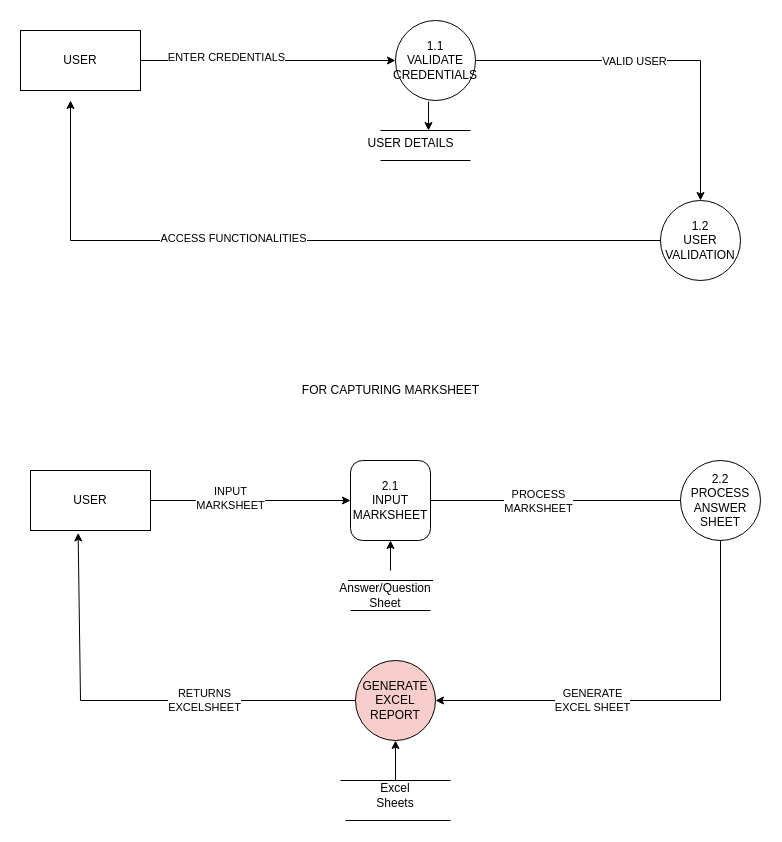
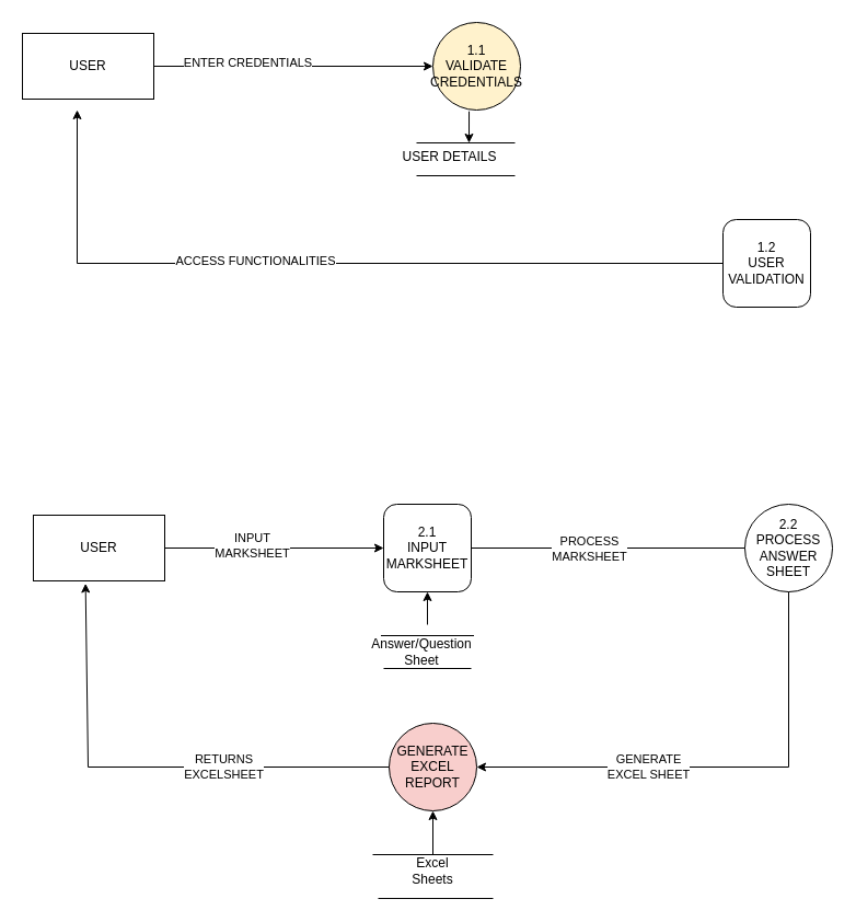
  <mxCell id="0" />
  <mxCell id="1" parent="0" />
  <mxCell id="2" value="USER" style="rounded=0;whiteSpace=wrap;html=1;" parent="1" vertex="1"><mxGeometry x="20" y="30" width="120" height="60" as="geometry" /></mxCell>
- <mxCell id="3" value="1.1&lt;div&gt;VALIDATE&lt;/div&gt;&lt;div&gt;CREDENTIALS&lt;/div&gt;" style="ellipse;whiteSpace=wrap;html=1;aspect=fixed;" parent="1" vertex="1"><mxGeometry x="395" y="20" width="80" height="80" as="geometry" /></mxCell>
- <mxCell id="4" value="1.2&lt;div&gt;USER&lt;/div&gt;&lt;div&gt;VALIDATION&lt;/div&gt;" style="ellipse;whiteSpace=wrap;html=1;aspect=fixed;" parent="1" vertex="1"><mxGeometry x="660" y="200" width="80" height="80" as="geometry" /></mxCell>
+ <mxCell id="3" value="1.1&lt;div&gt;VALIDATE&lt;/div&gt;&lt;div&gt;CREDENTIALS&lt;/div&gt;" style="ellipse;whiteSpace=wrap;html=1;aspect=fixed;fillColor=#fff2cc;" parent="1" vertex="1"><mxGeometry x="395" y="20" width="80" height="80" as="geometry" /></mxCell>
+ <mxCell id="4" value="1.2&lt;div&gt;USER&lt;/div&gt;&lt;div&gt;VALIDATION&lt;/div&gt;" style="whiteSpace=wrap;html=1;aspect=fixed;rounded=1;" parent="1" vertex="1"><mxGeometry x="660" y="200" width="80" height="80" as="geometry" /></mxCell>
  <mxCell id="5" value="" style="endArrow=classic;html=1;rounded=0;entryX=0;entryY=0.5;entryDx=0;entryDy=0;" parent="1" source="2" target="3" edge="1"><mxGeometry width="50" height="50" relative="1" as="geometry"><mxPoint x="410" y="170" as="sourcePoint" /><mxPoint x="460" y="120" as="targetPoint" /><Array as="points"><mxPoint x="270" y="60" /></Array></mxGeometry></mxCell>
  <mxCell id="6" value="ENTER CREDENTIALS" style="edgeLabel;html=1;align=center;verticalAlign=middle;resizable=0;points=[];" parent="5" vertex="1" connectable="0"><mxGeometry x="-0.335" y="4" relative="1" as="geometry"><mxPoint as="offset" /></mxGeometry></mxCell>
  <mxCell id="7" value="" style="endArrow=classic;html=1;rounded=0;exitX=0;exitY=0.5;exitDx=0;exitDy=0;" parent="1" source="4" edge="1"><mxGeometry width="50" height="50" relative="1" as="geometry"><mxPoint x="630" y="240" as="sourcePoint" /><mxPoint x="70" y="100" as="targetPoint" /><Array as="points"><mxPoint x="70" y="240" /></Array></mxGeometry></mxCell>
  <mxCell id="8" value="ACCESS FUNCTIONALITIES" style="edgeLabel;html=1;align=center;verticalAlign=middle;resizable=0;points=[];" parent="7" vertex="1" connectable="0"><mxGeometry x="0.173" y="-3" relative="1" as="geometry"><mxPoint as="offset" /></mxGeometry></mxCell>
- <mxCell id="9" value="" style="endArrow=classic;html=1;rounded=0;entryX=0.5;entryY=0;entryDx=0;entryDy=0;exitX=1;exitY=0.5;exitDx=0;exitDy=0;" parent="1" source="3" target="4" edge="1"><mxGeometry width="50" height="50" relative="1" as="geometry"><mxPoint x="475" y="70" as="sourcePoint" /><mxPoint x="525" y="20" as="targetPoint" /><Array as="points"><mxPoint x="700" y="60" /></Array></mxGeometry></mxCell>
- <mxCell id="10" value="VALID USER" style="edgeLabel;html=1;align=center;verticalAlign=middle;resizable=0;points=[];" parent="9" vertex="1" connectable="0"><mxGeometry x="-0.135" relative="1" as="geometry"><mxPoint as="offset" /></mxGeometry></mxCell>
- <mxCell id="11" value="FOR CAPTURING MARKSHEET" style="text;html=1;align=center;verticalAlign=middle;resizable=0;points=[];autosize=1;strokeColor=none;fillColor=none;" parent="1" vertex="1"><mxGeometry x="290" y="375" width="200" height="30" as="geometry" /></mxCell>
  <mxCell id="12" value="USER" style="rounded=0;whiteSpace=wrap;html=1;" parent="1" vertex="1"><mxGeometry x="30" y="470" width="120" height="60" as="geometry" /></mxCell>
  <mxCell id="13" value="" style="endArrow=none;html=1;rounded=0;" parent="1" edge="1"><mxGeometry width="50" height="50" relative="1" as="geometry"><mxPoint x="380" y="130" as="sourcePoint" /><mxPoint x="470" y="130" as="targetPoint" /></mxGeometry></mxCell>
  <mxCell id="14" value="" style="endArrow=none;html=1;rounded=0;" parent="1" edge="1"><mxGeometry width="50" height="50" relative="1" as="geometry"><mxPoint x="380" y="160" as="sourcePoint" /><mxPoint x="470" y="160" as="targetPoint" /></mxGeometry></mxCell>
  <mxCell id="15" value="" style="endArrow=classic;html=1;rounded=0;exitX=0.413;exitY=1.015;exitDx=0;exitDy=0;exitPerimeter=0;" parent="1" source="3" edge="1"><mxGeometry width="50" height="50" relative="1" as="geometry"><mxPoint x="410" y="230" as="sourcePoint" /><mxPoint x="428" y="130" as="targetPoint" /></mxGeometry></mxCell>
  <mxCell id="16" value="USER DETAILS" style="text;html=1;align=center;verticalAlign=middle;resizable=0;points=[];autosize=1;strokeColor=none;fillColor=none;" parent="1" vertex="1"><mxGeometry x="355" y="128" width="110" height="30" as="geometry" /></mxCell>
  <mxCell id="17" value="2.1&lt;div&gt;INPUT&lt;/div&gt;&lt;div&gt;MARKSHEET&lt;/div&gt;" style="whiteSpace=wrap;html=1;aspect=fixed;rounded=1;" parent="1" vertex="1"><mxGeometry x="350" y="460" width="80" height="80" as="geometry" /></mxCell>
  <mxCell id="18" value="GENERATE&lt;div&gt;EXCEL&lt;/div&gt;&lt;div&gt;REPORT&lt;/div&gt;" style="ellipse;whiteSpace=wrap;html=1;aspect=fixed;fillColor=#f8cecc;" parent="1" vertex="1"><mxGeometry x="355" y="660" width="80" height="80" as="geometry" /></mxCell>
  <mxCell id="19" value="" style="endArrow=classic;html=1;rounded=0;exitX=1;exitY=0.5;exitDx=0;exitDy=0;entryX=0;entryY=0.5;entryDx=0;entryDy=0;" parent="1" source="12" target="17" edge="1"><mxGeometry width="50" height="50" relative="1" as="geometry"><mxPoint x="410" y="500" as="sourcePoint" /><mxPoint x="460" y="450" as="targetPoint" /></mxGeometry></mxCell>
  <mxCell id="20" value="INPUT&lt;div&gt;MARKSHEET&lt;/div&gt;" style="edgeLabel;html=1;align=center;verticalAlign=middle;resizable=0;points=[];" parent="19" vertex="1" connectable="0"><mxGeometry x="-0.212" y="3" relative="1" as="geometry"><mxPoint as="offset" /></mxGeometry></mxCell>
  <mxCell id="21" value="" style="endArrow=classic;html=1;rounded=0;entryX=0.397;entryY=1.04;entryDx=0;entryDy=0;entryPerimeter=0;exitX=0;exitY=0.5;exitDx=0;exitDy=0;" parent="1" source="18" target="12" edge="1"><mxGeometry width="50" height="50" relative="1" as="geometry"><mxPoint x="310" y="690" as="sourcePoint" /><mxPoint x="360" y="640" as="targetPoint" /><Array as="points"><mxPoint x="80" y="700" /></Array></mxGeometry></mxCell>
  <mxCell id="22" value="RETURNS&lt;div&gt;EXCELSHEET&lt;/div&gt;" style="edgeLabel;html=1;align=center;verticalAlign=middle;resizable=0;points=[];" parent="21" vertex="1" connectable="0"><mxGeometry x="-0.313" y="-1" relative="1" as="geometry"><mxPoint as="offset" /></mxGeometry></mxCell>
  <mxCell id="23" value="2.2&lt;div&gt;PROCESS&lt;/div&gt;&lt;div&gt;ANSWER&lt;/div&gt;&lt;div&gt;SHEET&lt;/div&gt;" style="ellipse;whiteSpace=wrap;html=1;aspect=fixed;" parent="1" vertex="1"><mxGeometry x="680" y="460" width="80" height="80" as="geometry" /></mxCell>
  <mxCell id="24" value="" style="endArrow=none;html=1;rounded=0;exitX=1;exitY=0.5;exitDx=0;exitDy=0;" parent="1" source="17" target="23" edge="1"><mxGeometry width="50" height="50" relative="1" as="geometry"><mxPoint x="410" y="500" as="sourcePoint" /><mxPoint x="460" y="450" as="targetPoint" /></mxGeometry></mxCell>
  <mxCell id="25" value="PROCESS&lt;div&gt;MARKSHEET&lt;/div&gt;" style="edgeLabel;html=1;align=center;verticalAlign=middle;resizable=0;points=[];" parent="24" vertex="1" connectable="0"><mxGeometry x="-0.146" relative="1" as="geometry"><mxPoint as="offset" /></mxGeometry></mxCell>
  <mxCell id="26" value="" style="endArrow=classic;html=1;rounded=0;entryX=1;entryY=0.5;entryDx=0;entryDy=0;" parent="1" target="18" edge="1"><mxGeometry width="50" height="50" relative="1" as="geometry"><mxPoint x="720" y="540" as="sourcePoint" /><mxPoint x="770" y="490" as="targetPoint" /><Array as="points"><mxPoint x="720" y="700" /></Array></mxGeometry></mxCell>
  <mxCell id="27" value="GENERATE&lt;div&gt;EXCEL SHEET&lt;/div&gt;" style="edgeLabel;html=1;align=center;verticalAlign=middle;resizable=0;points=[];" parent="26" vertex="1" connectable="0"><mxGeometry x="0.299" y="-1" relative="1" as="geometry"><mxPoint as="offset" /></mxGeometry></mxCell>
  <mxCell id="28" value="" style="endArrow=none;html=1;rounded=0;" parent="1" edge="1"><mxGeometry width="50" height="50" relative="1" as="geometry"><mxPoint x="347.5" y="580" as="sourcePoint" /><mxPoint x="432.5" y="580" as="targetPoint" /></mxGeometry></mxCell>
  <mxCell id="29" value="" style="endArrow=none;html=1;rounded=0;" parent="1" edge="1"><mxGeometry width="50" height="50" relative="1" as="geometry"><mxPoint x="350" y="610" as="sourcePoint" /><mxPoint x="430" y="610" as="targetPoint" /></mxGeometry></mxCell>
  <mxCell id="30" value="" style="endArrow=classic;html=1;rounded=0;entryX=0.5;entryY=1;entryDx=0;entryDy=0;" parent="1" target="17" edge="1"><mxGeometry width="50" height="50" relative="1" as="geometry"><mxPoint x="390" y="570" as="sourcePoint" /><mxPoint x="435" y="530" as="targetPoint" /></mxGeometry></mxCell>
  <mxCell id="31" value="" style="endArrow=none;html=1;rounded=0;" edge="1" parent="1"><mxGeometry width="50" height="50" relative="1" as="geometry"><mxPoint x="340" y="780" as="sourcePoint" /><mxPoint x="450" y="780" as="targetPoint" /></mxGeometry></mxCell>
  <mxCell id="32" value="" style="endArrow=none;html=1;rounded=0;" edge="1" parent="1"><mxGeometry width="50" height="50" relative="1" as="geometry"><mxPoint x="345" y="820" as="sourcePoint" /><mxPoint x="450" y="820" as="targetPoint" /></mxGeometry></mxCell>
  <mxCell id="33" value="" style="endArrow=classic;html=1;rounded=0;entryX=0.5;entryY=1;entryDx=0;entryDy=0;" edge="1" parent="1" target="18"><mxGeometry width="50" height="50" relative="1" as="geometry"><mxPoint x="395" y="780" as="sourcePoint" /><mxPoint x="440" y="730" as="targetPoint" /></mxGeometry></mxCell>
  <mxCell id="34" value="Answer/Question Sheet" style="text;html=1;align=center;verticalAlign=middle;whiteSpace=wrap;rounded=0;" vertex="1" parent="1"><mxGeometry x="355" y="580" width="60" height="30" as="geometry" /></mxCell>
  <mxCell id="35" value="Excel Sheets" style="text;html=1;align=center;verticalAlign=middle;whiteSpace=wrap;rounded=0;" vertex="1" parent="1"><mxGeometry x="365" y="780" width="60" height="30" as="geometry" /></mxCell>
